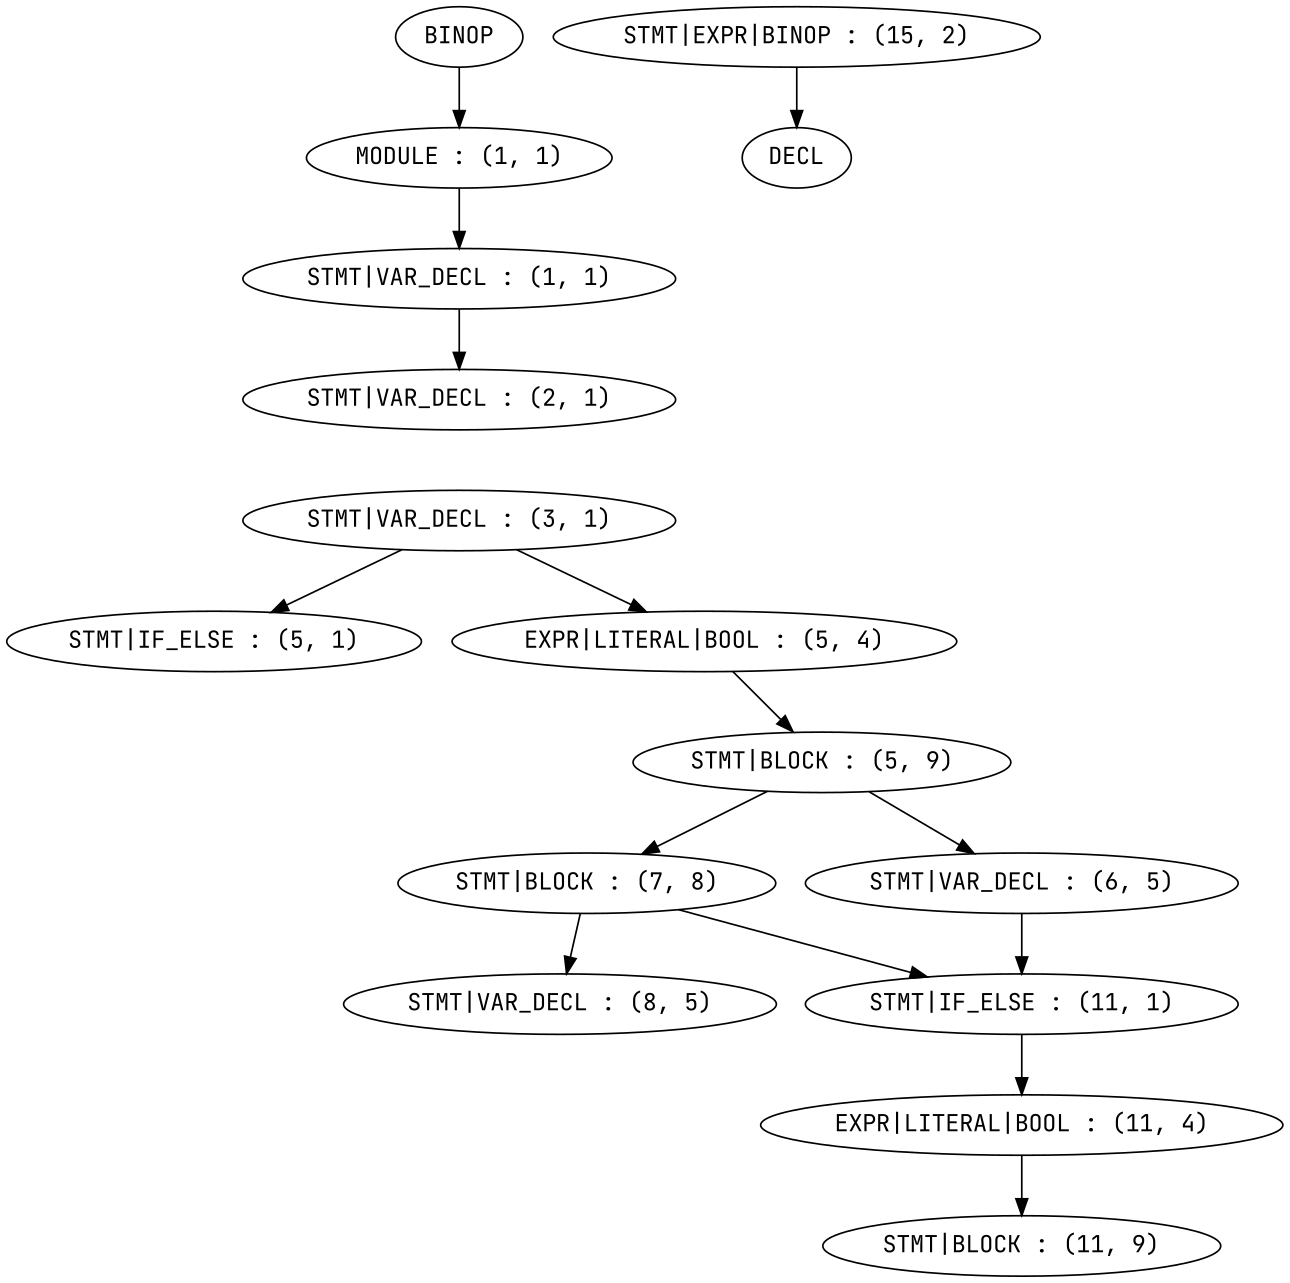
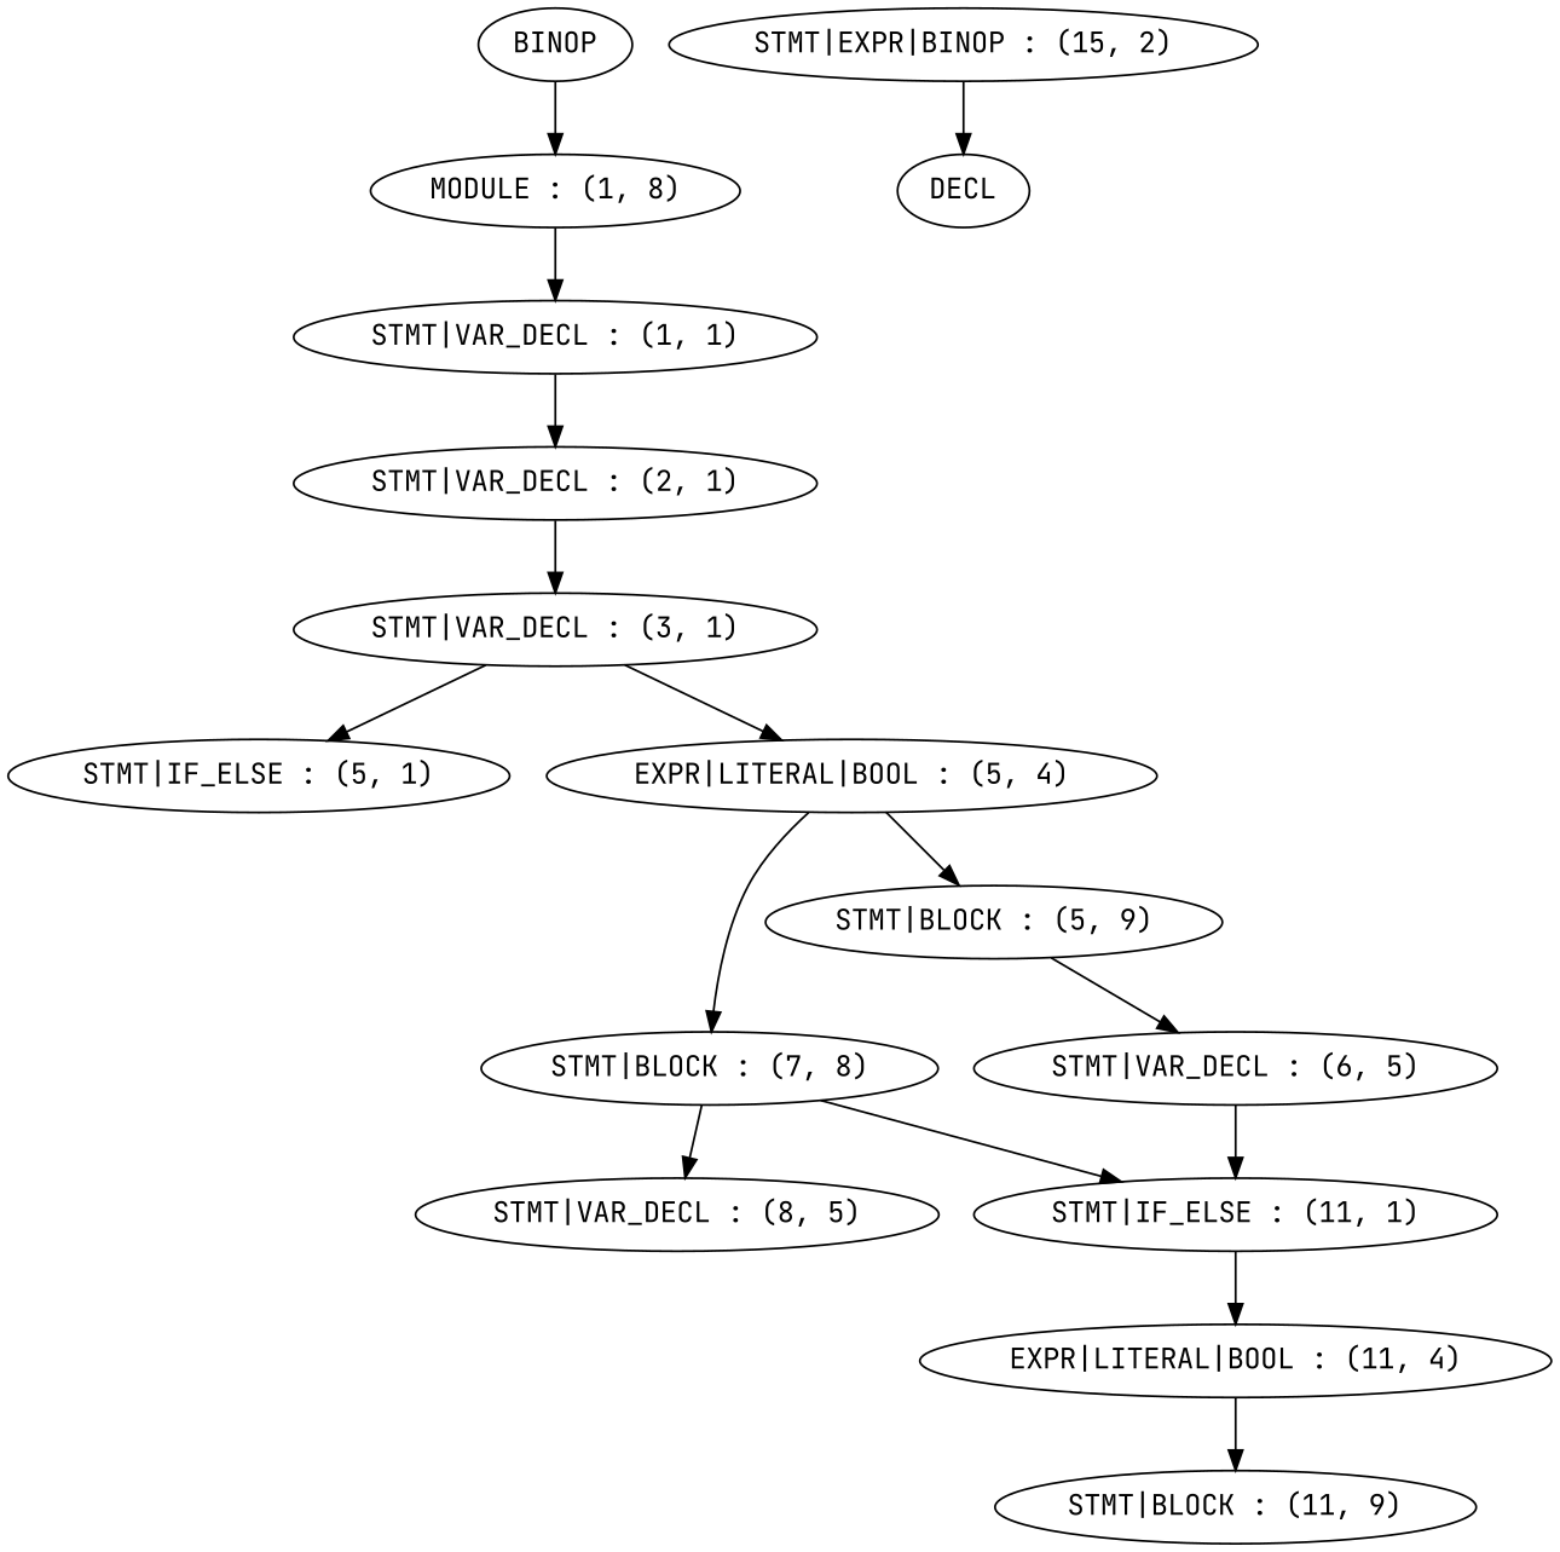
  digraph {
    bgcolor=white
    fontname="JetBrains Mono"
    node [fontname="JetBrains Mono"]
    edge [color=black fontname="JetBrains Mono"]
-   n1 [label="MODULE : (1, 1)"]
+   n1 [label="MODULE : (1, 8)"]
    n2 [label="STMT|VAR_DECL : (1, 1)"]
    n3 [label="STMT|VAR_DECL : (2, 1)"]
    n4 [label="STMT|VAR_DECL : (3, 1)"]
    n5 [label="STMT|IF_ELSE : (5, 1)"]
    n6 [label="EXPR|LITERAL|BOOL : (5, 4)"]
    n7 [label="STMT|BLOCK : (5, 9)"]
    n8 [label="STMT|BLOCK : (7, 8)"]
    n9 [label="STMT|VAR_DECL : (6, 5)"]
    n10 [label="STMT|IF_ELSE : (11, 1)"]
    n11 [label="STMT|VAR_DECL : (8, 5)"]
    n12 [label="EXPR|LITERAL|BOOL : (11, 4)"]
    n13 [label="STMT|BLOCK : (11, 9)"]
    n14 [label="STMT|EXPR|BINOP : (15, 2)"]
    n15 [label=DECL]
    n16 [label=BINOP]
    n1 -> n2
    n2 -> n3
+   n3 -> n4
    n4 -> n5
    n4 -> n6
    n6 -> n7
-   n7 -> n8
+   n6 -> n8
    n7 -> n9
    n8 -> n10
    n8 -> n11
    n9 -> n10
    n10 -> n12
    n12 -> n13
    n14 -> n15
    n16 -> n1
  }
